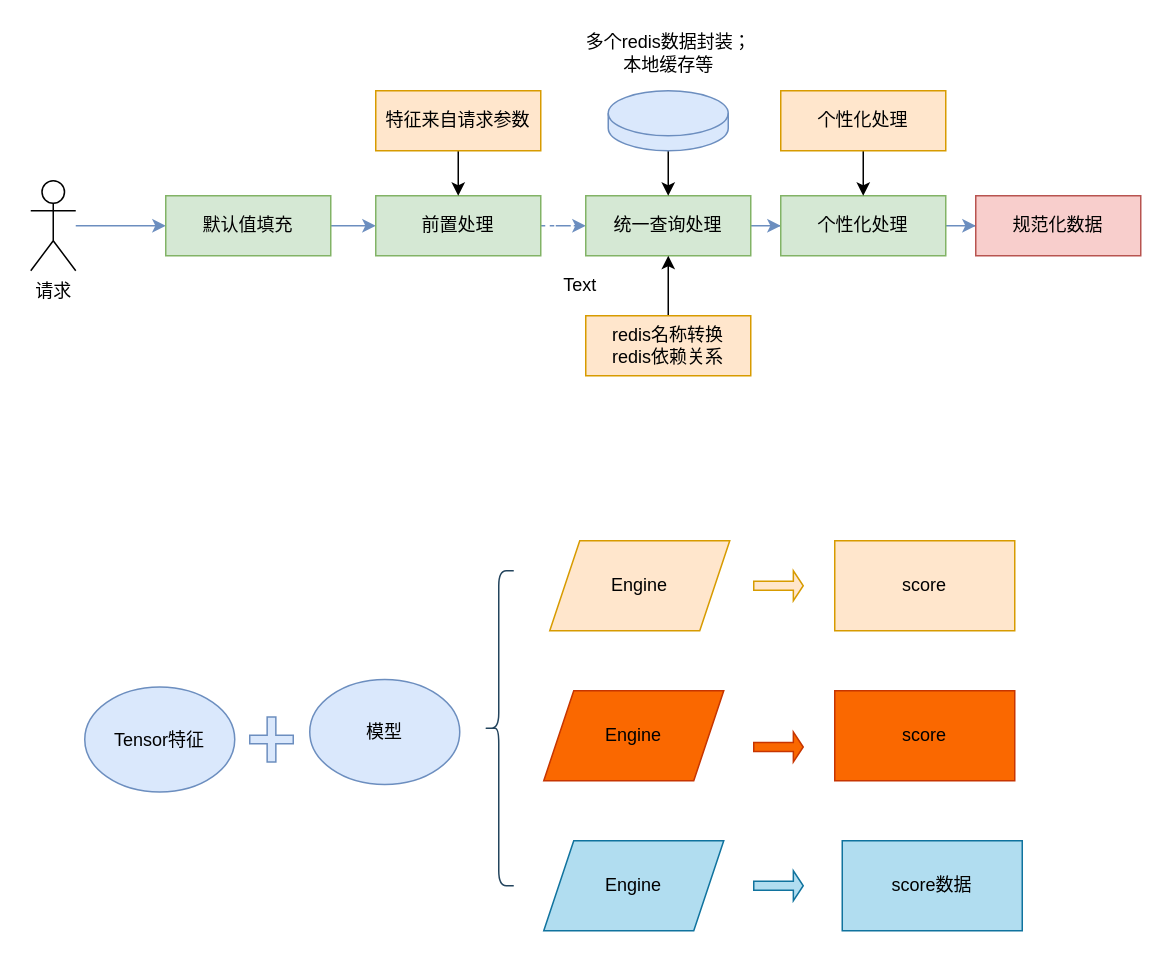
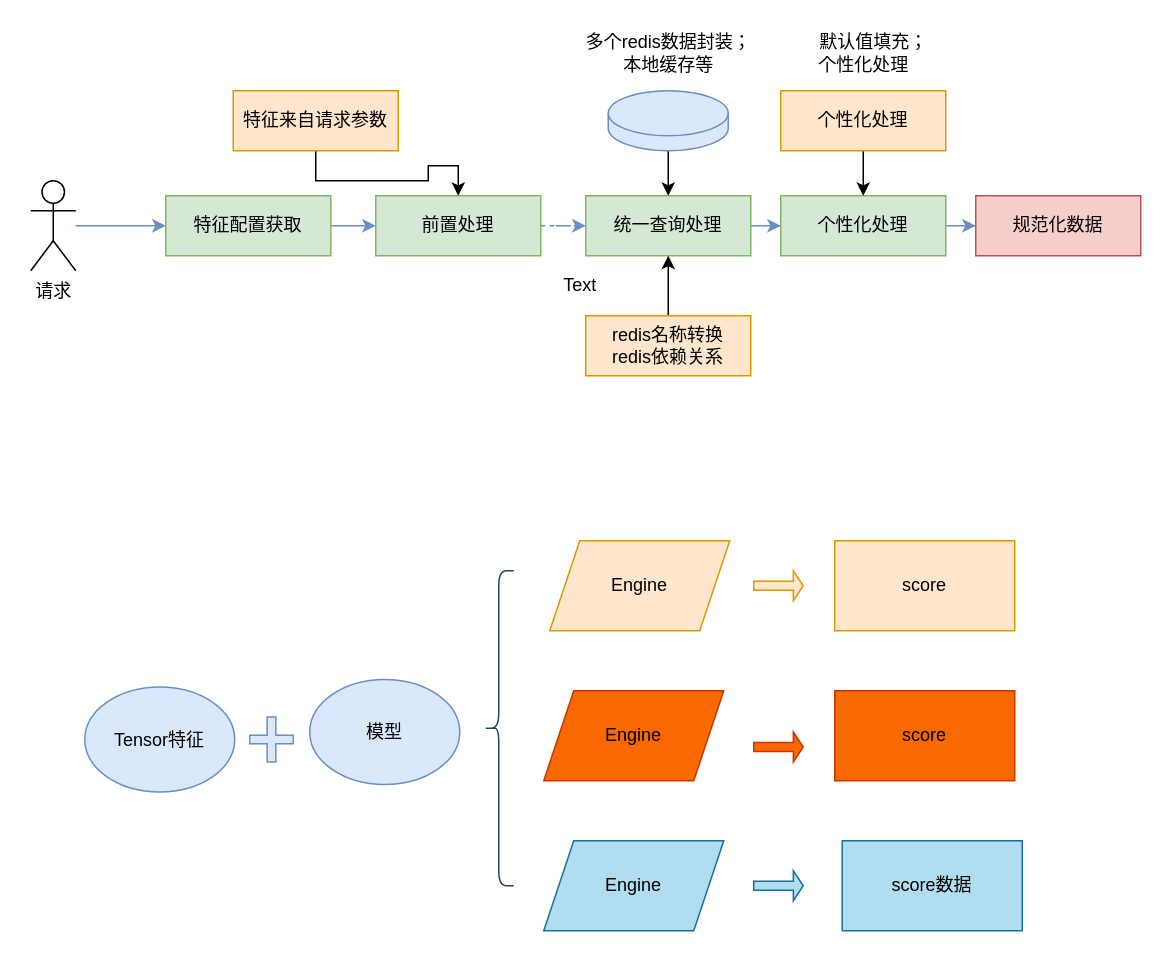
  <mxCell id="0" />
  <mxCell id="1" parent="0" />
  <mxCell id="2" value="" style="edgeStyle=orthogonalEdgeStyle;rounded=0;orthogonalLoop=1;jettySize=auto;html=1;fillColor=#dae8fc;strokeColor=#6c8ebf;" edge="1" parent="1" source="3" target="5"><mxGeometry relative="1" as="geometry" /></mxCell>
  <mxCell id="3" value="请求" style="shape=umlActor;verticalLabelPosition=bottom;verticalAlign=top;html=1;outlineConnect=0;" vertex="1" parent="1"><mxGeometry x="20" y="120" width="30" height="60" as="geometry" /></mxCell>
  <mxCell id="4" value="" style="edgeStyle=orthogonalEdgeStyle;rounded=0;orthogonalLoop=1;jettySize=auto;html=1;fillColor=#dae8fc;strokeColor=#6c8ebf;" edge="1" parent="1" source="5" target="7"><mxGeometry relative="1" as="geometry" /></mxCell>
- <mxCell id="5" value="默认值填充" style="rounded=0;whiteSpace=wrap;html=1;fillColor=#d5e8d4;strokeColor=#82b366;" vertex="1" parent="1"><mxGeometry x="110" y="130" width="110" height="40" as="geometry" /></mxCell>
+ <mxCell id="5" value="特征配置获取" style="rounded=0;whiteSpace=wrap;html=1;fillColor=#d5e8d4;strokeColor=#82b366;" vertex="1" parent="1"><mxGeometry x="110" y="130" width="110" height="40" as="geometry" /></mxCell>
  <mxCell id="6" value="" style="edgeStyle=orthogonalEdgeStyle;rounded=0;orthogonalLoop=1;jettySize=auto;html=1;fillColor=#dae8fc;strokeColor=#6c8ebf;dashed=1;" edge="1" parent="1" source="7" target="9"><mxGeometry relative="1" as="geometry" /></mxCell>
  <mxCell id="7" value="前置处理" style="rounded=0;whiteSpace=wrap;html=1;fillColor=#d5e8d4;strokeColor=#82b366;" vertex="1" parent="1"><mxGeometry x="250" y="130" width="110" height="40" as="geometry" /></mxCell>
  <mxCell id="8" value="" style="edgeStyle=orthogonalEdgeStyle;rounded=0;orthogonalLoop=1;jettySize=auto;html=1;fillColor=#dae8fc;strokeColor=#6c8ebf;" edge="1" parent="1" source="9" target="11"><mxGeometry relative="1" as="geometry" /></mxCell>
  <mxCell id="9" value="统一查询处理" style="rounded=0;whiteSpace=wrap;html=1;fillColor=#d5e8d4;strokeColor=#82b366;" vertex="1" parent="1"><mxGeometry x="390" y="130" width="110" height="40" as="geometry" /></mxCell>
  <mxCell id="10" value="" style="edgeStyle=orthogonalEdgeStyle;rounded=0;orthogonalLoop=1;jettySize=auto;html=1;fillColor=#dae8fc;strokeColor=#6c8ebf;" edge="1" parent="1" source="11" target="12"><mxGeometry relative="1" as="geometry" /></mxCell>
  <mxCell id="11" value="个性化处理" style="rounded=0;whiteSpace=wrap;html=1;fillColor=#d5e8d4;strokeColor=#82b366;" vertex="1" parent="1"><mxGeometry x="520" y="130" width="110" height="40" as="geometry" /></mxCell>
  <mxCell id="12" value="规范化数据" style="rounded=0;whiteSpace=wrap;html=1;fillColor=#f8cecc;strokeColor=#b85450;" vertex="1" parent="1"><mxGeometry x="650" y="130" width="110" height="40" as="geometry" /></mxCell>
  <mxCell id="13" value="" style="edgeStyle=orthogonalEdgeStyle;rounded=0;orthogonalLoop=1;jettySize=auto;html=1;" edge="1" parent="1" source="14" target="9"><mxGeometry relative="1" as="geometry" /></mxCell>
  <mxCell id="14" value="" style="shape=cylinder3;whiteSpace=wrap;html=1;boundedLbl=1;backgroundOutline=1;size=15;fillColor=#dae8fc;strokeColor=#6c8ebf;" vertex="1" parent="1"><mxGeometry x="405" y="60" width="80" height="40" as="geometry" /></mxCell>
  <mxCell id="15" value="" style="edgeStyle=orthogonalEdgeStyle;rounded=0;orthogonalLoop=1;jettySize=auto;html=1;" edge="1" parent="1" source="16"><mxGeometry relative="1" as="geometry"><mxPoint x="445" y="170" as="targetPoint" /></mxGeometry></mxCell>
  <mxCell id="16" value="redis名称转换&lt;br&gt;redis依赖关系" style="rounded=0;whiteSpace=wrap;html=1;fillColor=#ffe6cc;strokeColor=#d79b00;" vertex="1" parent="1"><mxGeometry x="390" y="210" width="110" height="40" as="geometry" /></mxCell>
  <mxCell id="17" value="Text" style="text;html=1;resizable=0;autosize=1;align=center;verticalAlign=middle;points=[];fillColor=none;strokeColor=none;rounded=0;" vertex="1" parent="1"><mxGeometry x="366" y="180" width="40" height="20" as="geometry" /></mxCell>
  <mxCell id="18" value="多个redis数据封装；&lt;br&gt;本地缓存等" style="text;html=1;align=center;verticalAlign=middle;resizable=0;points=[];autosize=1;strokeColor=none;fillColor=none;" vertex="1" parent="1"><mxGeometry x="380" y="20" width="130" height="30" as="geometry" /></mxCell>
+ <mxCell id="19" value="&amp;nbsp; &amp;nbsp; 默认值填充；&lt;br&gt;个性化处理" style="text;html=1;align=center;verticalAlign=middle;resizable=0;points=[];autosize=1;strokeColor=none;fillColor=none;" vertex="1" parent="1"><mxGeometry x="525" y="20" width="100" height="30" as="geometry" /></mxCell>
  <mxCell id="20" value="" style="edgeStyle=orthogonalEdgeStyle;rounded=0;orthogonalLoop=1;jettySize=auto;html=1;" edge="1" parent="1" source="21" target="11"><mxGeometry relative="1" as="geometry" /></mxCell>
  <mxCell id="21" value="个性化处理" style="rounded=0;whiteSpace=wrap;html=1;fillColor=#ffe6cc;strokeColor=#d79b00;" vertex="1" parent="1"><mxGeometry x="520" y="60" width="110" height="40" as="geometry" /></mxCell>
  <mxCell id="22" value="" style="edgeStyle=orthogonalEdgeStyle;rounded=0;orthogonalLoop=1;jettySize=auto;html=1;" edge="1" parent="1" source="23" target="7"><mxGeometry relative="1" as="geometry" /></mxCell>
- <mxCell id="23" value="特征来自请求参数" style="rounded=0;whiteSpace=wrap;html=1;fillColor=#ffe6cc;strokeColor=#d79b00;" vertex="1" parent="1"><mxGeometry x="250" y="60" width="110" height="40" as="geometry" /></mxCell>
+ <mxCell id="23" value="特征来自请求参数" style="rounded=0;whiteSpace=wrap;html=1;fillColor=#ffe6cc;strokeColor=#d79b00;" vertex="1" parent="1"><mxGeometry x="155" y="60" width="110" height="40" as="geometry" /></mxCell>
  <mxCell id="24" value="score数据" style="rounded=0;whiteSpace=wrap;html=1;fillColor=#b1ddf0;strokeColor=#10739e;" vertex="1" parent="1"><mxGeometry x="561" y="560" width="120" height="60" as="geometry" /></mxCell>
  <mxCell id="25" value="Engine" style="shape=parallelogram;perimeter=parallelogramPerimeter;whiteSpace=wrap;html=1;fixedSize=1;fillColor=#ffe6cc;strokeColor=#d79b00;" vertex="1" parent="1"><mxGeometry x="366" y="360" width="120" height="60" as="geometry" /></mxCell>
  <mxCell id="26" value="&lt;span style=&quot;&quot;&gt;Engine&lt;/span&gt;" style="shape=parallelogram;perimeter=parallelogramPerimeter;whiteSpace=wrap;html=1;fixedSize=1;fillColor=#b1ddf0;strokeColor=#10739e;" vertex="1" parent="1"><mxGeometry x="362" y="560" width="120" height="60" as="geometry" /></mxCell>
  <mxCell id="27" value="&lt;span style=&quot;&quot;&gt;Engine&lt;/span&gt;" style="shape=parallelogram;perimeter=parallelogramPerimeter;whiteSpace=wrap;html=1;fixedSize=1;fillColor=#fa6800;fontColor=#000000;strokeColor=#C73500;" vertex="1" parent="1"><mxGeometry x="362" y="460" width="120" height="60" as="geometry" /></mxCell>
  <mxCell id="28" value="score" style="rounded=0;whiteSpace=wrap;html=1;fillColor=#fa6800;fontColor=#000000;strokeColor=#C73500;" vertex="1" parent="1"><mxGeometry x="556" y="460" width="120" height="60" as="geometry" /></mxCell>
  <mxCell id="29" value="score" style="rounded=0;whiteSpace=wrap;html=1;fillColor=#ffe6cc;strokeColor=#d79b00;" vertex="1" parent="1"><mxGeometry x="556" y="360" width="120" height="60" as="geometry" /></mxCell>
  <mxCell id="30" value="Tensor特征" style="ellipse;whiteSpace=wrap;html=1;fillColor=#dae8fc;strokeColor=#6c8ebf;" vertex="1" parent="1"><mxGeometry x="56" y="457.5" width="100" height="70" as="geometry" /></mxCell>
  <mxCell id="31" value="模型" style="ellipse;whiteSpace=wrap;html=1;fillColor=#dae8fc;strokeColor=#6c8ebf;" vertex="1" parent="1"><mxGeometry x="206" y="452.5" width="100" height="70" as="geometry" /></mxCell>
  <mxCell id="32" value="" style="shape=cross;whiteSpace=wrap;html=1;fillColor=#dae8fc;strokeColor=#6c8ebf;" vertex="1" parent="1"><mxGeometry x="166" y="477.5" width="29" height="30" as="geometry" /></mxCell>
  <mxCell id="33" value="" style="shape=curlyBracket;whiteSpace=wrap;html=1;rounded=1;fillColor=#bac8d3;strokeColor=#23445d;" vertex="1" parent="1"><mxGeometry x="322" y="380" width="20" height="210" as="geometry" /></mxCell>
  <mxCell id="34" value="" style="shape=singleArrow;whiteSpace=wrap;html=1;fillColor=#ffe6cc;strokeColor=#d79b00;" vertex="1" parent="1"><mxGeometry x="502" y="380" width="33" height="20" as="geometry" /></mxCell>
  <mxCell id="35" value="" style="shape=singleArrow;whiteSpace=wrap;html=1;fillColor=#fa6800;fontColor=#000000;strokeColor=#C73500;" vertex="1" parent="1"><mxGeometry x="502" y="487.5" width="33" height="20" as="geometry" /></mxCell>
  <mxCell id="36" value="" style="shape=singleArrow;whiteSpace=wrap;html=1;fillColor=#b1ddf0;strokeColor=#10739e;" vertex="1" parent="1"><mxGeometry x="502" y="580" width="33" height="20" as="geometry" /></mxCell>
